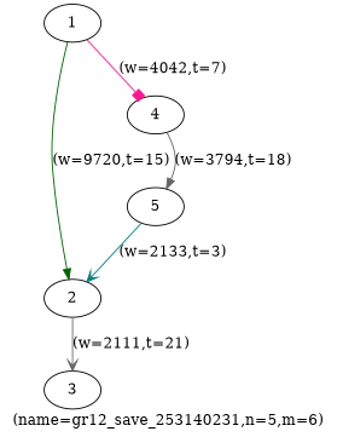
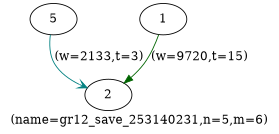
  digraph {
    label="(name=gr12_save_253140231,n=5,m=6)"
    edge [arrowhead=vee color=gray40]
    n1 [label=5]
    n2 [label=2]
    n3 [label=1]
-   n4 [label=4]
-   n5 [label=3]
    n1 -> n2 [color=teal label="(w=2133,t=3)"]
-   n2 -> n5 [label="(w=2111,t=21)"]
    n3 -> n2 [arrowhead=normal color=darkgreen label="(w=9720,t=15)"]
-   n3 -> n4 [arrowhead=box color=deeppink label="(w=4042,t=7)"]
-   n4 -> n1 [arrowhead=normal label="(w=3794,t=18)"]
  }
